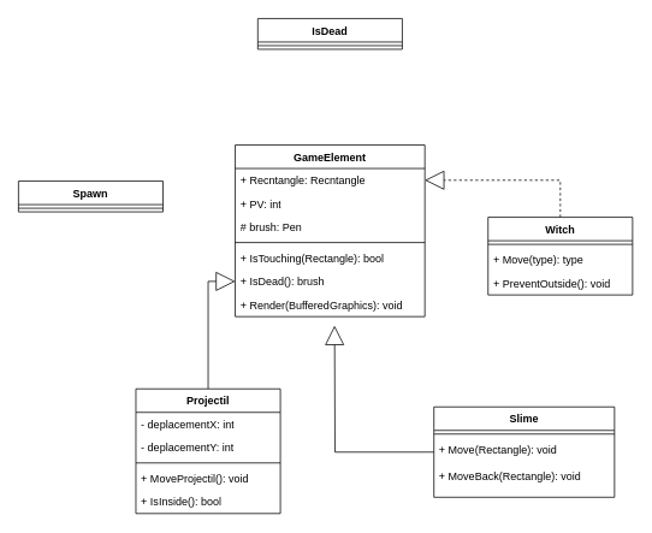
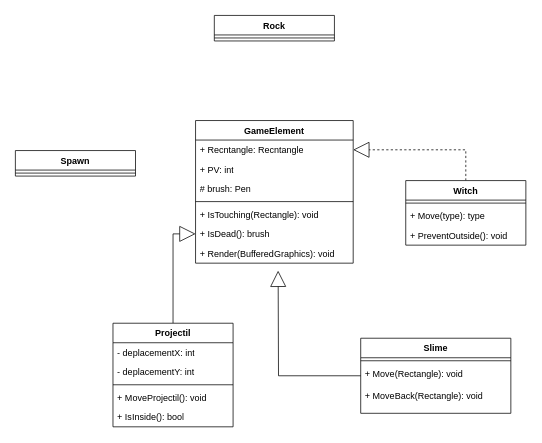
  <mxCell id="0" />
  <mxCell id="1" parent="0" />
  <mxCell id="2" value="GameElement" style="swimlane;fontStyle=1;align=center;verticalAlign=top;childLayout=stackLayout;horizontal=1;startSize=26;horizontalStack=0;resizeParent=1;resizeParentMax=0;resizeLast=0;collapsible=1;marginBottom=0;whiteSpace=wrap;html=1;" parent="1" vertex="1"><mxGeometry x="260" y="160" width="210" height="190" as="geometry" /></mxCell>
  <mxCell id="3" value="+ Recntangle: Recntangle" style="text;strokeColor=none;fillColor=none;align=left;verticalAlign=top;spacingLeft=4;spacingRight=4;overflow=hidden;rotatable=0;points=[[0,0.5],[1,0.5]];portConstraint=eastwest;whiteSpace=wrap;html=1;" parent="2" vertex="1"><mxGeometry y="26" width="210" height="26" as="geometry" /></mxCell>
  <mxCell id="4" value="+ PV: int" style="text;strokeColor=none;fillColor=none;align=left;verticalAlign=top;spacingLeft=4;spacingRight=4;overflow=hidden;rotatable=0;points=[[0,0.5],[1,0.5]];portConstraint=eastwest;whiteSpace=wrap;html=1;" parent="2" vertex="1"><mxGeometry y="52" width="210" height="26" as="geometry" /></mxCell>
  <mxCell id="5" value="# brush: Pen" style="text;strokeColor=none;fillColor=none;align=left;verticalAlign=top;spacingLeft=4;spacingRight=4;overflow=hidden;rotatable=0;points=[[0,0.5],[1,0.5]];portConstraint=eastwest;whiteSpace=wrap;html=1;" parent="2" vertex="1"><mxGeometry y="78" width="210" height="26" as="geometry" /></mxCell>
  <mxCell id="6" value="" style="line;strokeWidth=1;fillColor=none;align=left;verticalAlign=middle;spacingTop=-1;spacingLeft=3;spacingRight=3;rotatable=0;labelPosition=right;points=[];portConstraint=eastwest;strokeColor=inherit;" parent="2" vertex="1"><mxGeometry y="104" width="210" height="8" as="geometry" /></mxCell>
- <mxCell id="7" value="+ IsTouching(Rectangle): bool" style="text;strokeColor=none;fillColor=none;align=left;verticalAlign=top;spacingLeft=4;spacingRight=4;overflow=hidden;rotatable=0;points=[[0,0.5],[1,0.5]];portConstraint=eastwest;whiteSpace=wrap;html=1;" parent="2" vertex="1"><mxGeometry y="112" width="210" height="26" as="geometry" /></mxCell>
+ <mxCell id="7" value="+ IsTouching(Rectangle): void" style="text;strokeColor=none;fillColor=none;align=left;verticalAlign=top;spacingLeft=4;spacingRight=4;overflow=hidden;rotatable=0;points=[[0,0.5],[1,0.5]];portConstraint=eastwest;whiteSpace=wrap;html=1;" parent="2" vertex="1"><mxGeometry y="112" width="210" height="26" as="geometry" /></mxCell>
  <mxCell id="8" value="+ IsDead(): brush" style="text;strokeColor=none;fillColor=none;align=left;verticalAlign=top;spacingLeft=4;spacingRight=4;overflow=hidden;rotatable=0;points=[[0,0.5],[1,0.5]];portConstraint=eastwest;whiteSpace=wrap;html=1;" parent="2" vertex="1"><mxGeometry y="138" width="210" height="26" as="geometry" /></mxCell>
  <mxCell id="9" value="+ Render(BufferedGraphics): void" style="text;strokeColor=none;fillColor=none;align=left;verticalAlign=top;spacingLeft=4;spacingRight=4;overflow=hidden;rotatable=0;points=[[0,0.5],[1,0.5]];portConstraint=eastwest;whiteSpace=wrap;html=1;" parent="2" vertex="1"><mxGeometry y="164" width="210" height="26" as="geometry" /></mxCell>
- <mxCell id="10" value="IsDead" style="swimlane;fontStyle=1;align=center;verticalAlign=top;childLayout=stackLayout;horizontal=1;startSize=26;horizontalStack=0;resizeParent=1;resizeParentMax=0;resizeLast=0;collapsible=1;marginBottom=0;whiteSpace=wrap;html=1;" parent="1" vertex="1"><mxGeometry x="285" y="20" width="160" height="34" as="geometry" /></mxCell>
+ <mxCell id="10" value="Rock" style="swimlane;fontStyle=1;align=center;verticalAlign=top;childLayout=stackLayout;horizontal=1;startSize=26;horizontalStack=0;resizeParent=1;resizeParentMax=0;resizeLast=0;collapsible=1;marginBottom=0;whiteSpace=wrap;html=1;" parent="1" vertex="1"><mxGeometry x="285" y="20" width="160" height="34" as="geometry" /></mxCell>
  <mxCell id="11" value="" style="line;strokeWidth=1;fillColor=none;align=left;verticalAlign=middle;spacingTop=-1;spacingLeft=3;spacingRight=3;rotatable=0;labelPosition=right;points=[];portConstraint=eastwest;strokeColor=inherit;" parent="10" vertex="1"><mxGeometry y="26" width="160" height="8" as="geometry" /></mxCell>
  <mxCell id="12" value="Spawn" style="swimlane;fontStyle=1;align=center;verticalAlign=top;childLayout=stackLayout;horizontal=1;startSize=26;horizontalStack=0;resizeParent=1;resizeParentMax=0;resizeLast=0;collapsible=1;marginBottom=0;whiteSpace=wrap;html=1;" parent="1" vertex="1"><mxGeometry x="20" y="200" width="160" height="34" as="geometry"><mxRectangle x="30" y="400" width="80" height="30" as="alternateBounds" /></mxGeometry></mxCell>
  <mxCell id="13" value="" style="line;strokeWidth=1;fillColor=none;align=left;verticalAlign=middle;spacingTop=-1;spacingLeft=3;spacingRight=3;rotatable=0;labelPosition=right;points=[];portConstraint=eastwest;strokeColor=inherit;" parent="12" vertex="1"><mxGeometry y="26" width="160" height="8" as="geometry" /></mxCell>
  <mxCell id="14" style="edgeStyle=orthogonalEdgeStyle;rounded=0;orthogonalLoop=1;jettySize=auto;html=1;endArrow=block;endFill=0;endSize=19;" parent="1" source="15" edge="1"><mxGeometry relative="1" as="geometry"><mxPoint x="370" y="360" as="targetPoint" /></mxGeometry></mxCell>
  <mxCell id="15" value="Slime" style="swimlane;fontStyle=1;align=center;verticalAlign=top;childLayout=stackLayout;horizontal=1;startSize=26;horizontalStack=0;resizeParent=1;resizeParentMax=0;resizeLast=0;collapsible=1;marginBottom=0;whiteSpace=wrap;html=1;" parent="1" vertex="1"><mxGeometry x="480" y="450" width="200" height="100" as="geometry" /></mxCell>
  <mxCell id="16" value="" style="line;strokeWidth=1;fillColor=none;align=left;verticalAlign=middle;spacingTop=-1;spacingLeft=3;spacingRight=3;rotatable=0;labelPosition=right;points=[];portConstraint=eastwest;strokeColor=inherit;" parent="15" vertex="1"><mxGeometry y="26" width="200" height="8" as="geometry" /></mxCell>
  <mxCell id="17" value="+ Move(Rectangle): void&lt;div&gt;&lt;br&gt;&lt;/div&gt;&lt;div&gt;+ MoveBack(Rectangle): void&lt;/div&gt;" style="text;strokeColor=none;fillColor=none;align=left;verticalAlign=top;spacingLeft=4;spacingRight=4;overflow=hidden;rotatable=0;points=[[0,0.5],[1,0.5]];portConstraint=eastwest;whiteSpace=wrap;html=1;" parent="15" vertex="1"><mxGeometry y="34" width="200" height="66" as="geometry" /></mxCell>
  <mxCell id="18" style="edgeStyle=orthogonalEdgeStyle;rounded=0;orthogonalLoop=1;jettySize=auto;html=1;entryX=1;entryY=0.5;entryDx=0;entryDy=0;endSize=19;endArrow=block;endFill=0;dashed=1;" parent="1" source="19" target="3" edge="1"><mxGeometry relative="1" as="geometry"><mxPoint x="510" y="203" as="targetPoint" /></mxGeometry></mxCell>
  <mxCell id="19" value="Witch" style="swimlane;fontStyle=1;align=center;verticalAlign=top;childLayout=stackLayout;horizontal=1;startSize=26;horizontalStack=0;resizeParent=1;resizeParentMax=0;resizeLast=0;collapsible=1;marginBottom=0;whiteSpace=wrap;html=1;" parent="1" vertex="1"><mxGeometry x="540" y="240" width="160" height="86" as="geometry" /></mxCell>
  <mxCell id="20" value="" style="line;strokeWidth=1;fillColor=none;align=left;verticalAlign=middle;spacingTop=-1;spacingLeft=3;spacingRight=3;rotatable=0;labelPosition=right;points=[];portConstraint=eastwest;strokeColor=inherit;" parent="19" vertex="1"><mxGeometry y="26" width="160" height="8" as="geometry" /></mxCell>
  <mxCell id="21" value="+ Move(type): type" style="text;strokeColor=none;fillColor=none;align=left;verticalAlign=top;spacingLeft=4;spacingRight=4;overflow=hidden;rotatable=0;points=[[0,0.5],[1,0.5]];portConstraint=eastwest;whiteSpace=wrap;html=1;" parent="19" vertex="1"><mxGeometry y="34" width="160" height="26" as="geometry" /></mxCell>
  <mxCell id="22" value="+ PreventOutside(): void" style="text;strokeColor=none;fillColor=none;align=left;verticalAlign=top;spacingLeft=4;spacingRight=4;overflow=hidden;rotatable=0;points=[[0,0.5],[1,0.5]];portConstraint=eastwest;whiteSpace=wrap;html=1;" parent="19" vertex="1"><mxGeometry y="60" width="160" height="26" as="geometry" /></mxCell>
  <mxCell id="23" style="edgeStyle=orthogonalEdgeStyle;rounded=0;orthogonalLoop=1;jettySize=auto;html=1;entryX=0;entryY=0.5;entryDx=0;entryDy=0;endSize=19;endArrow=block;endFill=0;" parent="1" source="24" target="8" edge="1"><mxGeometry relative="1" as="geometry" /></mxCell>
  <mxCell id="24" value="Projectil" style="swimlane;fontStyle=1;align=center;verticalAlign=top;childLayout=stackLayout;horizontal=1;startSize=26;horizontalStack=0;resizeParent=1;resizeParentMax=0;resizeLast=0;collapsible=1;marginBottom=0;whiteSpace=wrap;html=1;" parent="1" vertex="1"><mxGeometry x="150" y="430" width="160" height="138" as="geometry" /></mxCell>
  <mxCell id="25" value="- deplacementX: int" style="text;strokeColor=none;fillColor=none;align=left;verticalAlign=top;spacingLeft=4;spacingRight=4;overflow=hidden;rotatable=0;points=[[0,0.5],[1,0.5]];portConstraint=eastwest;whiteSpace=wrap;html=1;" parent="24" vertex="1"><mxGeometry y="26" width="160" height="26" as="geometry" /></mxCell>
  <mxCell id="26" value="- deplacementY: int" style="text;strokeColor=none;fillColor=none;align=left;verticalAlign=top;spacingLeft=4;spacingRight=4;overflow=hidden;rotatable=0;points=[[0,0.5],[1,0.5]];portConstraint=eastwest;whiteSpace=wrap;html=1;" parent="24" vertex="1"><mxGeometry y="52" width="160" height="26" as="geometry" /></mxCell>
  <mxCell id="27" value="" style="line;strokeWidth=1;fillColor=none;align=left;verticalAlign=middle;spacingTop=-1;spacingLeft=3;spacingRight=3;rotatable=0;labelPosition=right;points=[];portConstraint=eastwest;strokeColor=inherit;" parent="24" vertex="1"><mxGeometry y="78" width="160" height="8" as="geometry" /></mxCell>
  <mxCell id="28" value="+ MoveProjectil(): void" style="text;strokeColor=none;fillColor=none;align=left;verticalAlign=top;spacingLeft=4;spacingRight=4;overflow=hidden;rotatable=0;points=[[0,0.5],[1,0.5]];portConstraint=eastwest;whiteSpace=wrap;html=1;" parent="24" vertex="1"><mxGeometry y="86" width="160" height="26" as="geometry" /></mxCell>
  <mxCell id="29" value="+ IsInside(): bool" style="text;strokeColor=none;fillColor=none;align=left;verticalAlign=top;spacingLeft=4;spacingRight=4;overflow=hidden;rotatable=0;points=[[0,0.5],[1,0.5]];portConstraint=eastwest;whiteSpace=wrap;html=1;" parent="24" vertex="1"><mxGeometry y="112" width="160" height="26" as="geometry" /></mxCell>
